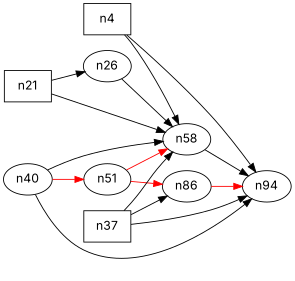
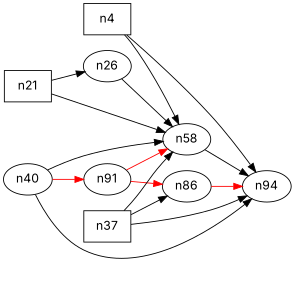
  digraph {
    fontname=Inter
    rankdir=LR
    node [color=black fontname=Inter shape=ellipse]
    edge [color=black fontname=Inter]
    n1 [label=n4 shape=box]
    n2 [label=n58]
    n3 [label=n94]
    n4 [label=n26]
    n5 [label=n40]
-   n6 [label=n51]
+   n6 [label=n91]
    n7 [label=n21 shape=box]
    n8 [label=n37 shape=box]
    n9 [label=n86]
    n1 -> n2
    n1 -> n3
    n2 -> n3
    n4 -> n2
    n5 -> n2
    n5 -> n3
    n5 -> n6 [color=red]
    n6 -> n2 [color=red]
    n6 -> n9 [color=red]
    n7 -> n2
    n7 -> n4
    n8 -> n2
    n8 -> n3
    n8 -> n9
    n9 -> n3 [color=red]
  }
